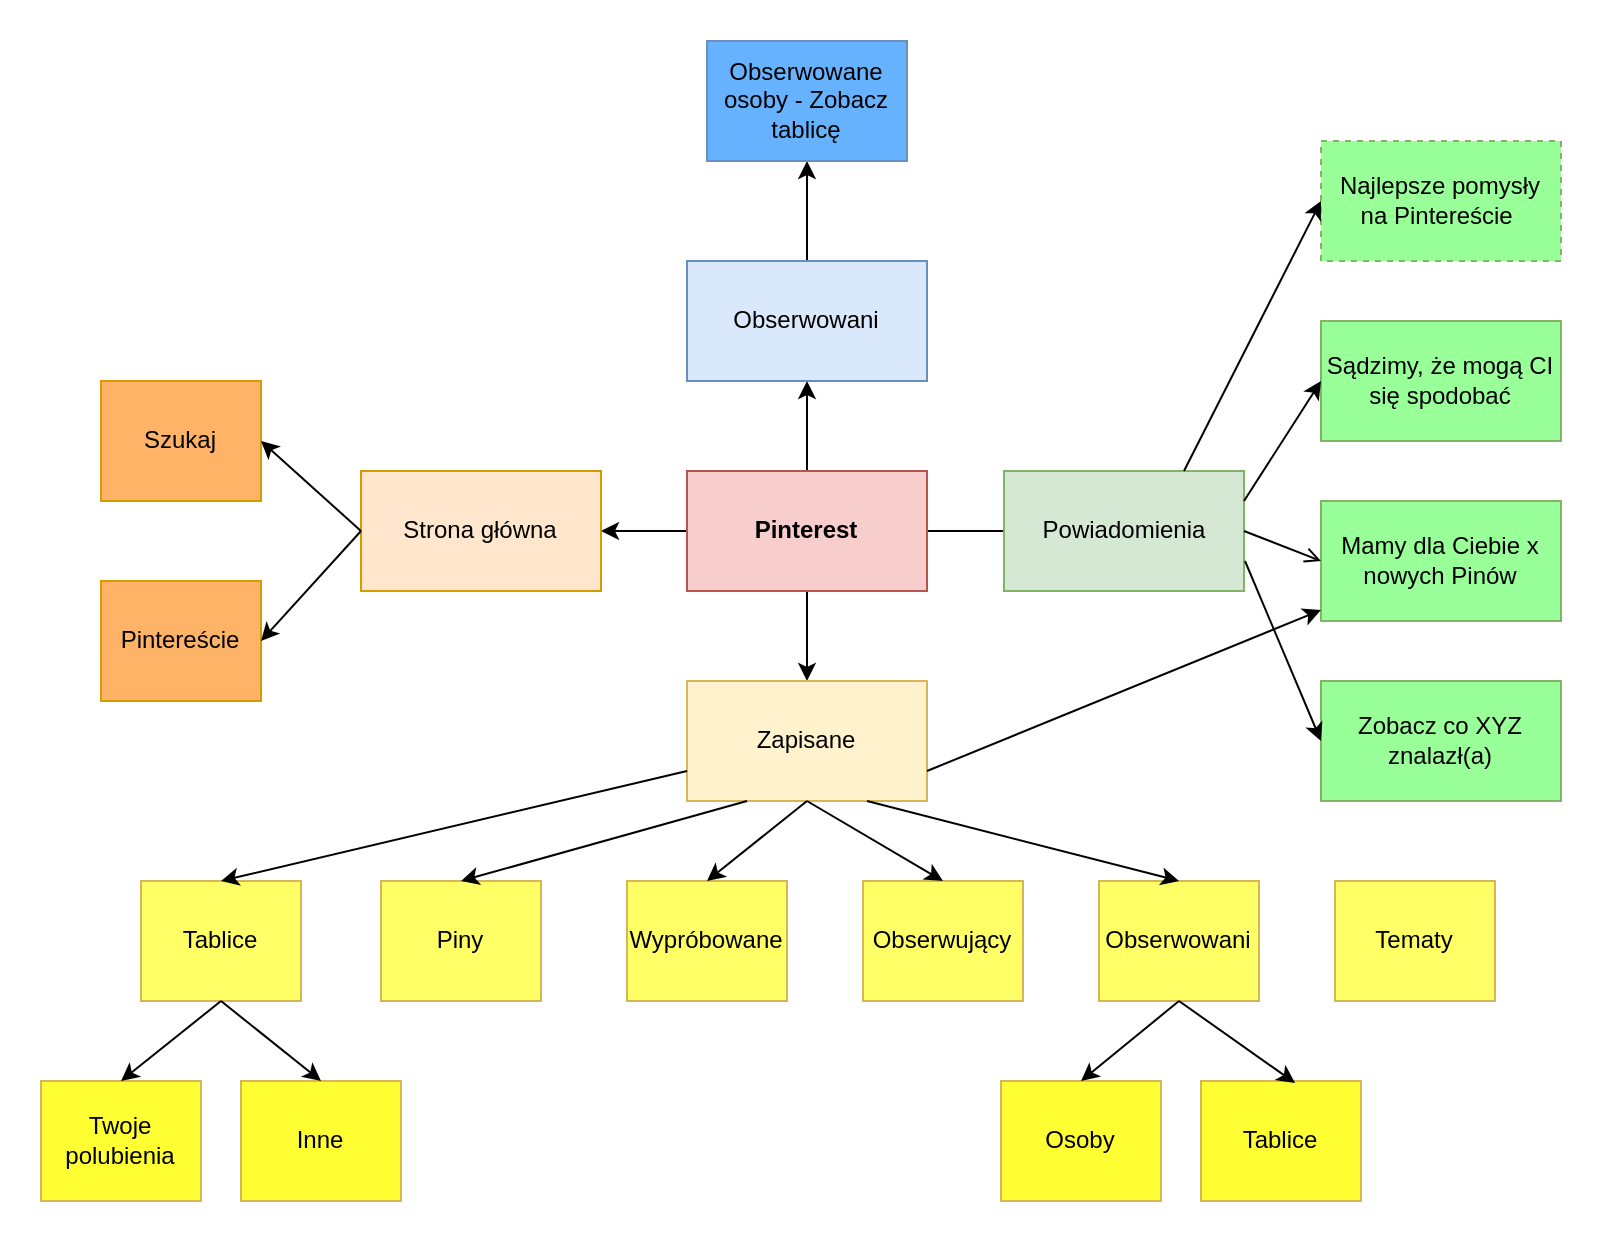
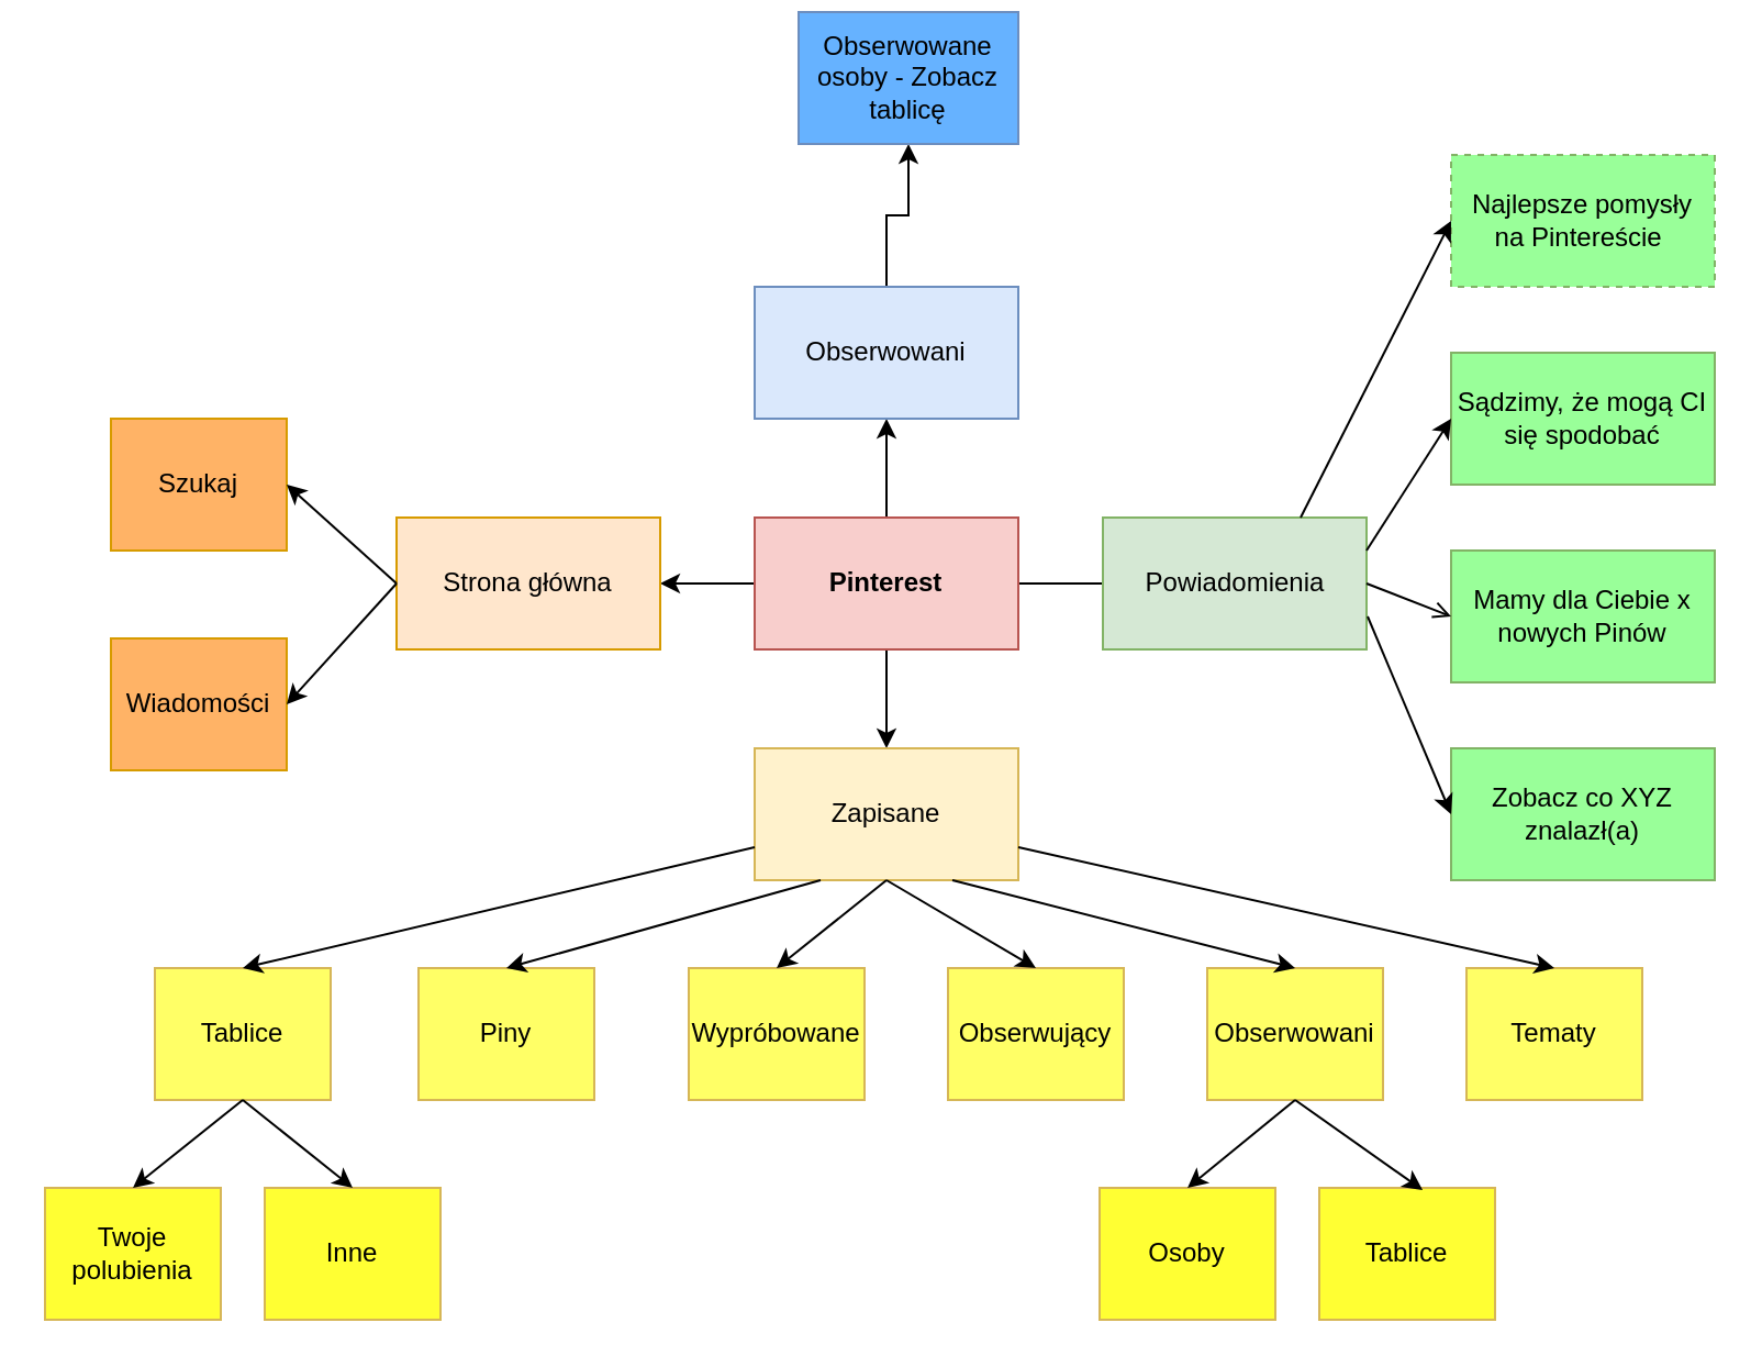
  <mxCell id="0" />
  <mxCell id="1" parent="0" />
  <mxCell id="2" style="edgeStyle=orthogonalEdgeStyle;rounded=0;orthogonalLoop=1;jettySize=auto;html=1;exitX=0.5;exitY=1;exitDx=0;exitDy=0;entryX=0.5;entryY=0;entryDx=0;entryDy=0;" edge="1" parent="1" source="6" target="11"><mxGeometry relative="1" as="geometry" /></mxCell>
  <mxCell id="3" style="edgeStyle=orthogonalEdgeStyle;rounded=0;orthogonalLoop=1;jettySize=auto;html=1;exitX=1;exitY=0.5;exitDx=0;exitDy=0;endArrow=none;" edge="1" parent="1" source="6" target="10"><mxGeometry relative="1" as="geometry" /></mxCell>
  <mxCell id="4" style="edgeStyle=orthogonalEdgeStyle;rounded=0;orthogonalLoop=1;jettySize=auto;html=1;exitX=0;exitY=0.5;exitDx=0;exitDy=0;entryX=1;entryY=0.5;entryDx=0;entryDy=0;" edge="1" parent="1" source="6" target="7"><mxGeometry relative="1" as="geometry" /></mxCell>
  <mxCell id="5" style="edgeStyle=orthogonalEdgeStyle;rounded=0;orthogonalLoop=1;jettySize=auto;html=1;exitX=0.5;exitY=0;exitDx=0;exitDy=0;entryX=0.5;entryY=1;entryDx=0;entryDy=0;" edge="1" parent="1" source="6" target="9"><mxGeometry relative="1" as="geometry" /></mxCell>
  <mxCell id="6" value="&lt;b&gt;Pinterest&lt;/b&gt;" style="rounded=0;whiteSpace=wrap;html=1;fillColor=#f8cecc;strokeColor=#b85450;" vertex="1" parent="1"><mxGeometry x="343" y="235" width="120" height="60" as="geometry" /></mxCell>
  <mxCell id="7" value="Strona główna" style="rounded=0;whiteSpace=wrap;html=1;fillColor=#ffe6cc;strokeColor=#d79b00;" vertex="1" parent="1"><mxGeometry x="180" y="235" width="120" height="60" as="geometry" /></mxCell>
  <mxCell id="8" style="edgeStyle=orthogonalEdgeStyle;rounded=0;orthogonalLoop=1;jettySize=auto;html=1;exitX=0.5;exitY=0;exitDx=0;exitDy=0;entryX=0.5;entryY=1;entryDx=0;entryDy=0;" edge="1" parent="1" source="9" target="14"><mxGeometry relative="1" as="geometry" /></mxCell>
  <mxCell id="9" value="Obserwowani" style="rounded=0;whiteSpace=wrap;html=1;fillColor=#dae8fc;strokeColor=#6C8EBF;" vertex="1" parent="1"><mxGeometry x="343" y="130" width="120" height="60" as="geometry" /></mxCell>
  <mxCell id="10" value="Powiadomienia" style="rounded=0;whiteSpace=wrap;html=1;fillColor=#d5e8d4;strokeColor=#82b366;" vertex="1" parent="1"><mxGeometry x="501.5" y="235" width="120" height="60" as="geometry" /></mxCell>
  <mxCell id="11" value="Zapisane" style="rounded=0;whiteSpace=wrap;html=1;fillColor=#FFF2CC;strokeColor=#D6B656;" vertex="1" parent="1"><mxGeometry x="343" y="340" width="120" height="60" as="geometry" /></mxCell>
  <mxCell id="12" value="Szukaj" style="rounded=0;whiteSpace=wrap;html=1;fillColor=#FFB366;strokeColor=#d79b00;" vertex="1" parent="1"><mxGeometry x="50" y="190" width="80" height="60" as="geometry" /></mxCell>
- <mxCell id="13" value="Pintereście" style="rounded=0;whiteSpace=wrap;html=1;fillColor=#FFB366;strokeColor=#d79b00;" vertex="1" parent="1"><mxGeometry x="50" y="290" width="80" height="60" as="geometry" /></mxCell>
- <mxCell id="14" value="Obserwowane osoby - Zobacz tablicę" style="rounded=0;whiteSpace=wrap;html=1;fillColor=#66B2FF;strokeColor=#6C8EBF;" vertex="1" parent="1"><mxGeometry x="353" y="20" width="100" height="60" as="geometry" /></mxCell>
+ <mxCell id="13" value="Wiadomości" style="rounded=0;whiteSpace=wrap;html=1;fillColor=#FFB366;strokeColor=#d79b00;" vertex="1" parent="1"><mxGeometry x="50" y="290" width="80" height="60" as="geometry" /></mxCell>
+ <mxCell id="14" value="Obserwowane osoby - Zobacz tablicę" style="rounded=0;whiteSpace=wrap;html=1;fillColor=#66B2FF;strokeColor=#6C8EBF;" vertex="1" parent="1"><mxGeometry x="363" y="5" width="100" height="60" as="geometry" /></mxCell>
  <mxCell id="15" value="Tablice" style="rounded=0;whiteSpace=wrap;html=1;fillColor=#FFFF66;strokeColor=#D6B656;" vertex="1" parent="1"><mxGeometry x="70" y="440" width="80" height="60" as="geometry" /></mxCell>
  <mxCell id="16" value="Piny" style="rounded=0;whiteSpace=wrap;html=1;fillColor=#FFFF66;strokeColor=#D6B656;" vertex="1" parent="1"><mxGeometry x="190" y="440" width="80" height="60" as="geometry" /></mxCell>
  <mxCell id="17" value="Wypróbowane" style="rounded=0;whiteSpace=wrap;html=1;fillColor=#FFFF66;strokeColor=#D6B656;" vertex="1" parent="1"><mxGeometry x="313" y="440" width="80" height="60" as="geometry" /></mxCell>
  <mxCell id="18" value="Obserwujący" style="rounded=0;whiteSpace=wrap;html=1;fillColor=#FFFF66;strokeColor=#D6B656;" vertex="1" parent="1"><mxGeometry x="431" y="440" width="80" height="60" as="geometry" /></mxCell>
  <mxCell id="19" value="Obserwowani" style="rounded=0;whiteSpace=wrap;html=1;fillColor=#FFFF66;strokeColor=#D6B656;" vertex="1" parent="1"><mxGeometry x="549" y="440" width="80" height="60" as="geometry" /></mxCell>
  <mxCell id="20" value="Tematy" style="rounded=0;whiteSpace=wrap;html=1;fillColor=#FFFF66;strokeColor=#D6B656;" vertex="1" parent="1"><mxGeometry x="667" y="440" width="80" height="60" as="geometry" /></mxCell>
  <mxCell id="21" value="Najlepsze pomysły &lt;br&gt;na Pintereście&amp;nbsp;" style="rounded=0;whiteSpace=wrap;html=1;fillColor=#99FF99;strokeColor=#82B366;dashed=1;" vertex="1" parent="1"><mxGeometry x="660" y="70" width="120" height="60" as="geometry" /></mxCell>
  <mxCell id="22" value="Sądzimy, że mogą CI się spodobać" style="rounded=0;whiteSpace=wrap;html=1;fillColor=#99FF99;strokeColor=#82B366;" vertex="1" parent="1"><mxGeometry x="660" y="160" width="120" height="60" as="geometry" /></mxCell>
  <mxCell id="23" value="Mamy dla Ciebie x nowych Pinów" style="rounded=0;whiteSpace=wrap;html=1;fillColor=#99FF99;strokeColor=#82B366;" vertex="1" parent="1"><mxGeometry x="660" y="250" width="120" height="60" as="geometry" /></mxCell>
  <mxCell id="24" value="Zobacz co XYZ znalazł(a)" style="rounded=0;whiteSpace=wrap;html=1;fillColor=#99FF99;strokeColor=#82B366;" vertex="1" parent="1"><mxGeometry x="660" y="340" width="120" height="60" as="geometry" /></mxCell>
  <mxCell id="25" value="Twoje polubienia" style="rounded=0;whiteSpace=wrap;html=1;fillColor=#FFFF33;strokeColor=#D6B656;" vertex="1" parent="1"><mxGeometry x="20" y="540" width="80" height="60" as="geometry" /></mxCell>
  <mxCell id="26" value="Inne" style="rounded=0;whiteSpace=wrap;html=1;fillColor=#FFFF33;strokeColor=#D6B656;" vertex="1" parent="1"><mxGeometry x="120" y="540" width="80" height="60" as="geometry" /></mxCell>
  <mxCell id="27" value="Osoby" style="rounded=0;whiteSpace=wrap;html=1;fillColor=#FFFF33;strokeColor=#D6B656;" vertex="1" parent="1"><mxGeometry x="500" y="540" width="80" height="60" as="geometry" /></mxCell>
  <mxCell id="28" value="Tablice" style="rounded=0;whiteSpace=wrap;html=1;fillColor=#FFFF33;strokeColor=#D6B656;" vertex="1" parent="1"><mxGeometry x="600" y="540" width="80" height="60" as="geometry" /></mxCell>
  <mxCell id="29" value="" style="endArrow=classic;html=1;exitX=0.5;exitY=1;exitDx=0;exitDy=0;entryX=0.5;entryY=0;entryDx=0;entryDy=0;" edge="1" parent="1" source="15" target="25"><mxGeometry width="50" height="50" relative="1" as="geometry"><mxPoint x="20" y="670" as="sourcePoint" /><mxPoint x="80" y="530" as="targetPoint" /></mxGeometry></mxCell>
  <mxCell id="30" value="" style="endArrow=classic;html=1;exitX=0.5;exitY=1;exitDx=0;exitDy=0;entryX=0.5;entryY=0;entryDx=0;entryDy=0;" edge="1" parent="1" source="15" target="26"><mxGeometry width="50" height="50" relative="1" as="geometry"><mxPoint x="120" y="510" as="sourcePoint" /><mxPoint x="130" y="530" as="targetPoint" /></mxGeometry></mxCell>
  <mxCell id="31" value="" style="endArrow=classic;html=1;exitX=0.5;exitY=1;exitDx=0;exitDy=0;entryX=0.5;entryY=0;entryDx=0;entryDy=0;" edge="1" parent="1" source="19" target="27"><mxGeometry width="50" height="50" relative="1" as="geometry"><mxPoint x="120" y="510" as="sourcePoint" /><mxPoint x="140" y="540" as="targetPoint" /></mxGeometry></mxCell>
  <mxCell id="32" value="" style="endArrow=classic;html=1;exitX=0.5;exitY=1;exitDx=0;exitDy=0;entryX=0.588;entryY=0.017;entryDx=0;entryDy=0;entryPerimeter=0;" edge="1" parent="1" source="19" target="28"><mxGeometry width="50" height="50" relative="1" as="geometry"><mxPoint x="599" y="510" as="sourcePoint" /><mxPoint x="550" y="550" as="targetPoint" /></mxGeometry></mxCell>
  <mxCell id="33" value="" style="endArrow=classic;html=1;entryX=0.5;entryY=0;entryDx=0;entryDy=0;exitX=0.5;exitY=1;exitDx=0;exitDy=0;" edge="1" parent="1" source="11" target="17"><mxGeometry width="50" height="50" relative="1" as="geometry"><mxPoint x="20" y="670" as="sourcePoint" /><mxPoint x="70" y="620" as="targetPoint" /></mxGeometry></mxCell>
  <mxCell id="34" value="" style="endArrow=classic;html=1;entryX=0.5;entryY=0;entryDx=0;entryDy=0;exitX=0.25;exitY=1;exitDx=0;exitDy=0;" edge="1" parent="1" source="11" target="16"><mxGeometry width="50" height="50" relative="1" as="geometry"><mxPoint x="413" y="410" as="sourcePoint" /><mxPoint x="363" y="450" as="targetPoint" /></mxGeometry></mxCell>
  <mxCell id="35" value="" style="endArrow=classic;html=1;entryX=0.5;entryY=0;entryDx=0;entryDy=0;exitX=0.5;exitY=1;exitDx=0;exitDy=0;" edge="1" parent="1" source="11" target="18"><mxGeometry width="50" height="50" relative="1" as="geometry"><mxPoint x="413" y="410" as="sourcePoint" /><mxPoint x="363" y="450" as="targetPoint" /></mxGeometry></mxCell>
  <mxCell id="36" value="" style="endArrow=classic;html=1;entryX=0.5;entryY=0;entryDx=0;entryDy=0;exitX=0.75;exitY=1;exitDx=0;exitDy=0;" edge="1" parent="1" source="11" target="19"><mxGeometry width="50" height="50" relative="1" as="geometry"><mxPoint x="413" y="410" as="sourcePoint" /><mxPoint x="481" y="450" as="targetPoint" /></mxGeometry></mxCell>
- <mxCell id="37" value="" style="endArrow=classic;html=1;exitX=1;exitY=0.75;exitDx=0;exitDy=0;" edge="1" parent="1" source="11" target="23"><mxGeometry width="50" height="50" relative="1" as="geometry"><mxPoint x="423" y="420" as="sourcePoint" /><mxPoint x="491" y="460" as="targetPoint" /></mxGeometry></mxCell>
+ <mxCell id="37" value="" style="endArrow=classic;html=1;entryX=0.5;entryY=0;entryDx=0;entryDy=0;exitX=1;exitY=0.75;exitDx=0;exitDy=0;" edge="1" parent="1" source="11" target="20"><mxGeometry width="50" height="50" relative="1" as="geometry"><mxPoint x="423" y="420" as="sourcePoint" /><mxPoint x="491" y="460" as="targetPoint" /></mxGeometry></mxCell>
  <mxCell id="38" value="" style="endArrow=classic;html=1;entryX=0.5;entryY=0;entryDx=0;entryDy=0;exitX=0;exitY=0.75;exitDx=0;exitDy=0;" edge="1" parent="1" source="11" target="15"><mxGeometry width="50" height="50" relative="1" as="geometry"><mxPoint x="433" y="430" as="sourcePoint" /><mxPoint x="501" y="470" as="targetPoint" /></mxGeometry></mxCell>
  <mxCell id="39" value="" style="endArrow=classic;html=1;entryX=1;entryY=0.5;entryDx=0;entryDy=0;exitX=0;exitY=0.5;exitDx=0;exitDy=0;" edge="1" parent="1" source="7" target="13"><mxGeometry width="50" height="50" relative="1" as="geometry"><mxPoint x="20" y="670" as="sourcePoint" /><mxPoint x="70" y="620" as="targetPoint" /></mxGeometry></mxCell>
  <mxCell id="40" value="" style="endArrow=classic;html=1;entryX=1;entryY=0.5;entryDx=0;entryDy=0;exitX=0;exitY=0.5;exitDx=0;exitDy=0;" edge="1" parent="1" source="7" target="12"><mxGeometry width="50" height="50" relative="1" as="geometry"><mxPoint x="190" y="275" as="sourcePoint" /><mxPoint x="140" y="330" as="targetPoint" /></mxGeometry></mxCell>
  <mxCell id="41" value="" style="endArrow=classic;html=1;entryX=0;entryY=0.5;entryDx=0;entryDy=0;" edge="1" parent="1" target="24"><mxGeometry width="50" height="50" relative="1" as="geometry"><mxPoint x="622" y="280" as="sourcePoint" /><mxPoint x="210" y="620" as="targetPoint" /></mxGeometry></mxCell>
  <mxCell id="42" value="" style="endArrow=open;html=1;entryX=0;entryY=0.5;entryDx=0;entryDy=0;exitX=1;exitY=0.5;exitDx=0;exitDy=0;" edge="1" parent="1" source="10" target="23"><mxGeometry width="50" height="50" relative="1" as="geometry"><mxPoint x="200" y="285" as="sourcePoint" /><mxPoint x="150" y="340" as="targetPoint" /></mxGeometry></mxCell>
  <mxCell id="43" value="" style="endArrow=classic;html=1;entryX=0;entryY=0.5;entryDx=0;entryDy=0;exitX=1;exitY=0.25;exitDx=0;exitDy=0;" edge="1" parent="1" source="10" target="22"><mxGeometry width="50" height="50" relative="1" as="geometry"><mxPoint x="631.5" y="275" as="sourcePoint" /><mxPoint x="670" y="290" as="targetPoint" /></mxGeometry></mxCell>
  <mxCell id="44" value="" style="endArrow=classic;html=1;entryX=0;entryY=0.5;entryDx=0;entryDy=0;exitX=0.75;exitY=0;exitDx=0;exitDy=0;" edge="1" parent="1" source="10" target="21"><mxGeometry width="50" height="50" relative="1" as="geometry"><mxPoint x="641.5" y="285" as="sourcePoint" /><mxPoint x="680" y="300" as="targetPoint" /></mxGeometry></mxCell>
